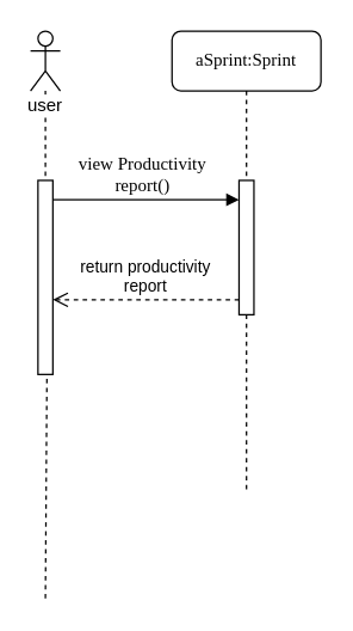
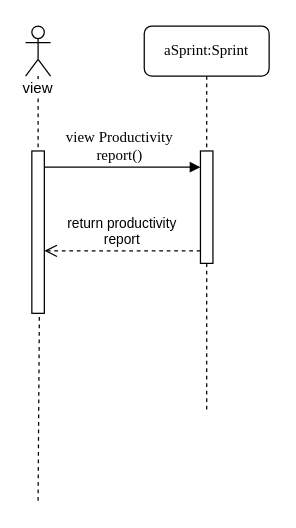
  <mxCell id="0" />
  <mxCell id="1" parent="0" />
  <mxCell id="2" value="aSprint:Sprint" style="shape=umlLifeline;perimeter=lifelinePerimeter;whiteSpace=wrap;html=1;container=1;collapsible=0;recursiveResize=0;outlineConnect=0;rounded=1;shadow=0;comic=0;labelBackgroundColor=none;strokeColor=#000000;strokeWidth=1;fillColor=#FFFFFF;fontFamily=Verdana;fontSize=12;fontColor=#000000;align=center;" vertex="1" parent="1"><mxGeometry x="115" y="20" width="100" height="310" as="geometry" /></mxCell>
  <mxCell id="3" value="" style="html=1;points=[];perimeter=orthogonalPerimeter;rounded=0;shadow=0;comic=0;labelBackgroundColor=none;strokeColor=#000000;strokeWidth=1;fillColor=#FFFFFF;fontFamily=Verdana;fontSize=12;fontColor=#000000;align=center;" vertex="1" parent="2"><mxGeometry x="45" y="100" width="10" height="90" as="geometry" /></mxCell>
  <mxCell id="4" value="&lt;div&gt;view Productivity&lt;br&gt;&lt;/div&gt;&lt;div&gt;report()&lt;br&gt;&lt;/div&gt;" style="html=1;verticalAlign=bottom;endArrow=block;entryX=0;entryY=0;labelBackgroundColor=none;fontFamily=Verdana;fontSize=12;edgeStyle=elbowEdgeStyle;elbow=vertical;" edge="1" parent="1"><mxGeometry relative="1" as="geometry"><mxPoint x="30" y="133" as="sourcePoint" /><mxPoint x="160" y="133" as="targetPoint" /></mxGeometry></mxCell>
  <mxCell id="5" value="" style="html=1;points=[];perimeter=orthogonalPerimeter;" vertex="1" parent="1"><mxGeometry x="25" y="120" width="10" height="130" as="geometry" /></mxCell>
- <mxCell id="6" value="user" style="shape=umlLifeline;participant=umlActor;perimeter=lifelinePerimeter;whiteSpace=wrap;html=1;container=1;collapsible=0;recursiveResize=0;verticalAlign=top;spacingTop=36;labelBackgroundColor=#ffffff;outlineConnect=0;" vertex="1" parent="1"><mxGeometry x="20" y="20" width="20" height="100" as="geometry" /></mxCell>
+ <mxCell id="6" value="view" style="shape=umlLifeline;participant=umlActor;perimeter=lifelinePerimeter;whiteSpace=wrap;html=1;container=1;collapsible=0;recursiveResize=0;verticalAlign=top;spacingTop=36;labelBackgroundColor=#ffffff;outlineConnect=0;" vertex="1" parent="1"><mxGeometry x="20" y="20" width="20" height="100" as="geometry" /></mxCell>
  <mxCell id="7" value="" style="endArrow=none;dashed=1;html=1;entryX=0.6;entryY=1.023;entryDx=0;entryDy=0;entryPerimeter=0;" edge="1" parent="1" target="5"><mxGeometry width="50" height="50" relative="1" as="geometry"><mxPoint x="30" y="400" as="sourcePoint" /><mxPoint x="30" y="260" as="targetPoint" /></mxGeometry></mxCell>
  <mxCell id="8" value="&lt;div&gt;return productivity &lt;br&gt;&lt;/div&gt;&lt;div&gt;report&lt;/div&gt;" style="html=1;verticalAlign=bottom;endArrow=open;dashed=1;endSize=8;entryX=1;entryY=0.615;entryDx=0;entryDy=0;entryPerimeter=0;" edge="1" parent="1" target="5"><mxGeometry relative="1" as="geometry"><mxPoint x="160" y="200" as="sourcePoint" /><mxPoint x="80" y="200" as="targetPoint" /></mxGeometry></mxCell>
